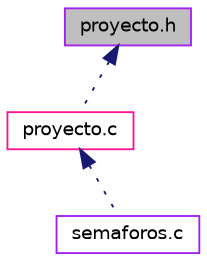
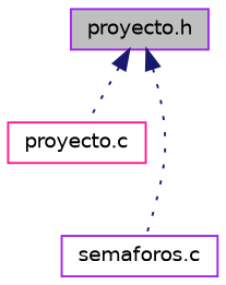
  digraph {
    node [color=purple fillcolor=white fontname=Helvetica fontsize=10 shape=record style=filled]
    edge [color=midnightblue dir=back fontname=Helvetica fontsize=10 labelfontname=Helvetica labelfontsize=10 style=dotted]
    n1 [fillcolor=grey75 fontcolor=black height=0.2 label="proyecto.h" width=0.4]
    n2 [color=deeppink height=0.2 label="proyecto.c" width=0.4]
    n3 [height=0.2 label="semaforos.c" width=0.4]
    n1 -> n2
-   n2 -> n3
+   n1 -> n3
  }
